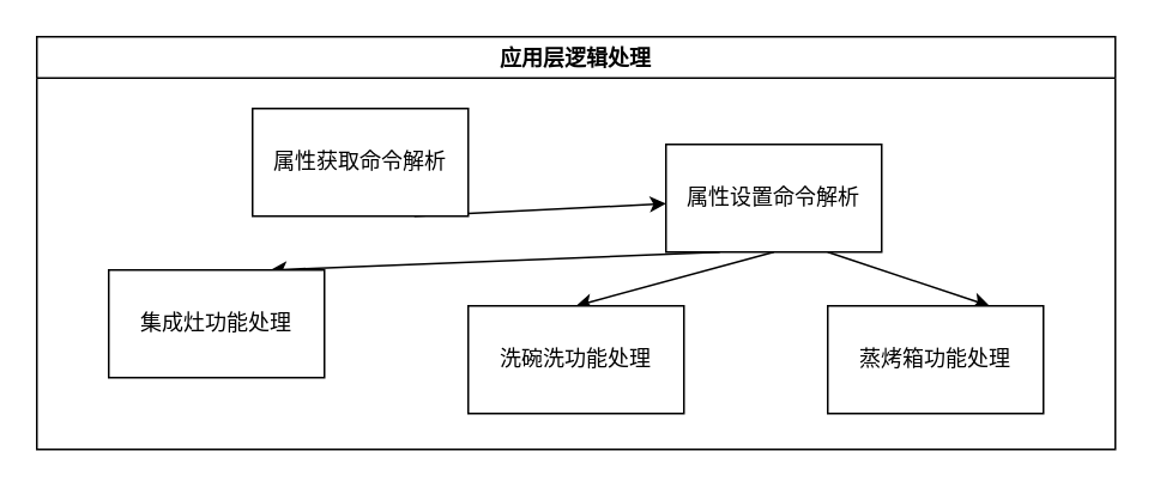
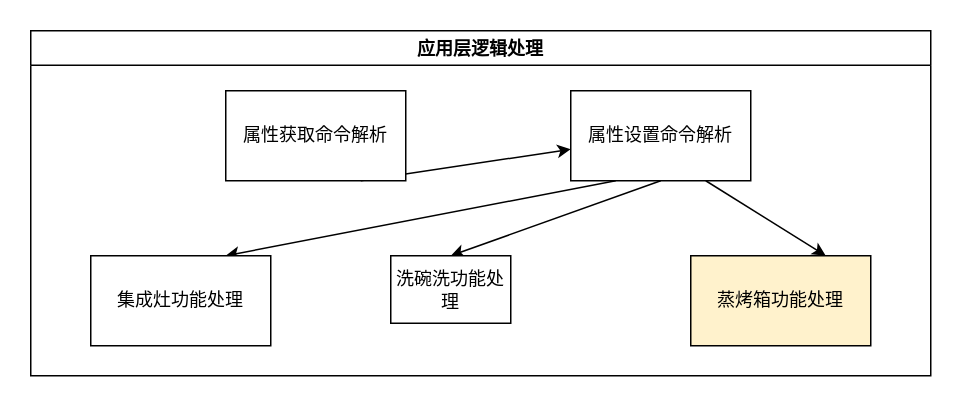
  <mxCell id="0" />
  <mxCell id="1" parent="0" />
  <mxCell id="2" value="应用层逻辑处理" style="swimlane;" vertex="1" parent="1"><mxGeometry x="20" y="20" width="600" height="230" as="geometry" /></mxCell>
  <mxCell id="3" style="edgeStyle=none;html=1;exitX=0.75;exitY=1;exitDx=0;exitDy=0;" edge="1" parent="2" source="4" target="8"><mxGeometry relative="1" as="geometry" /></mxCell>
- <mxCell id="4" value="属性获取命令解析" style="rounded=0;whiteSpace=wrap;html=1;" vertex="1" parent="2"><mxGeometry x="120" y="40" width="120" height="60" as="geometry" /></mxCell>
+ <mxCell id="4" value="属性获取命令解析" style="rounded=0;whiteSpace=wrap;html=1;" vertex="1" parent="2"><mxGeometry x="130" y="40" width="120" height="60" as="geometry" /></mxCell>
  <mxCell id="5" style="edgeStyle=none;html=1;exitX=0.25;exitY=1;exitDx=0;exitDy=0;entryX=0.75;entryY=0;entryDx=0;entryDy=0;" edge="1" parent="2" source="8" target="9"><mxGeometry relative="1" as="geometry" /></mxCell>
  <mxCell id="6" style="edgeStyle=none;html=1;exitX=0.5;exitY=1;exitDx=0;exitDy=0;entryX=0.5;entryY=0;entryDx=0;entryDy=0;" edge="1" parent="2" source="8" target="10"><mxGeometry relative="1" as="geometry" /></mxCell>
  <mxCell id="7" style="edgeStyle=none;html=1;exitX=0.75;exitY=1;exitDx=0;exitDy=0;entryX=0.75;entryY=0;entryDx=0;entryDy=0;" edge="1" parent="2" source="8" target="11"><mxGeometry relative="1" as="geometry" /></mxCell>
- <mxCell id="8" value="属性设置命令解析" style="rounded=0;whiteSpace=wrap;html=1;" vertex="1" parent="2"><mxGeometry x="350" y="60" width="120" height="60" as="geometry" /></mxCell>
- <mxCell id="9" value="集成灶功能处理" style="rounded=0;whiteSpace=wrap;html=1;" vertex="1" parent="2"><mxGeometry x="40" y="130" width="120" height="60" as="geometry" /></mxCell>
- <mxCell id="10" value="洗碗洗功能处理" style="rounded=0;whiteSpace=wrap;html=1;" vertex="1" parent="2"><mxGeometry x="240" y="150" width="120" height="60" as="geometry" /></mxCell>
- <mxCell id="11" value="蒸烤箱功能处理" style="rounded=0;whiteSpace=wrap;html=1;" vertex="1" parent="2"><mxGeometry x="440" y="150" width="120" height="60" as="geometry" /></mxCell>
+ <mxCell id="8" value="属性设置命令解析" style="rounded=0;whiteSpace=wrap;html=1;" vertex="1" parent="2"><mxGeometry x="360" y="40" width="120" height="60" as="geometry" /></mxCell>
+ <mxCell id="9" value="集成灶功能处理" style="rounded=0;whiteSpace=wrap;html=1;" vertex="1" parent="2"><mxGeometry x="40" y="150" width="120" height="60" as="geometry" /></mxCell>
+ <mxCell id="10" value="洗碗洗功能处理" style="rounded=0;whiteSpace=wrap;html=1;" vertex="1" parent="2"><mxGeometry x="240" y="150" width="80" height="45" as="geometry" /></mxCell>
+ <mxCell id="11" value="蒸烤箱功能处理" style="rounded=0;whiteSpace=wrap;html=1;fillColor=#fff2cc;" vertex="1" parent="2"><mxGeometry x="440" y="150" width="120" height="60" as="geometry" /></mxCell>
